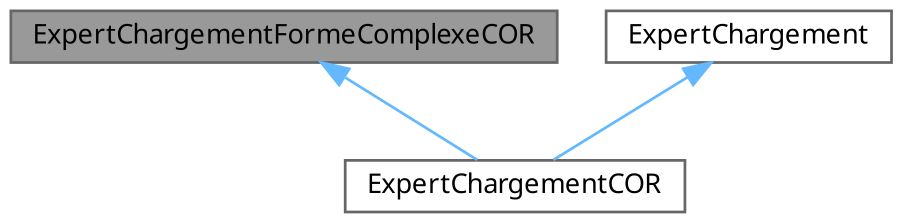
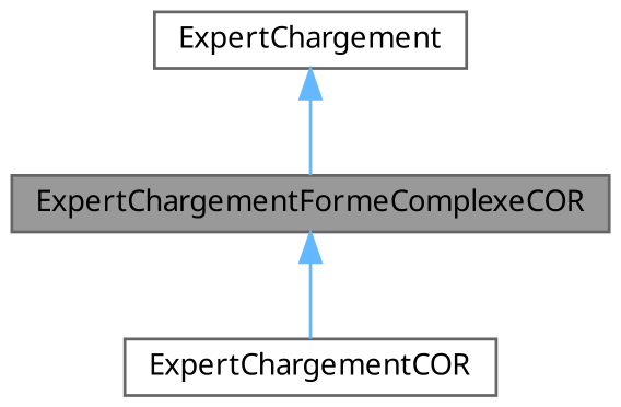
  digraph {
    fontname="Noto Sans"
    node [color=gray40 fillcolor=white fontname="Noto Sans" fontsize=10 shape=box style=filled]
    edge [color=steelblue1 dir=back fontname="Noto Sans" fontsize=10 labelfontname=Helvetica labelfontsize=10 style=solid]
    n1 [fillcolor=grey60 fontcolor=black height=0.2 label=ExpertChargementFormeComplexeCOR width=0.4]
    n2 [height=0.2 label=ExpertChargementCOR width=0.4]
    n3 [height=0.2 label=ExpertChargement width=0.4]
    n1 -> n2
-   n3 -> n2
+   n3 -> n1
  }
